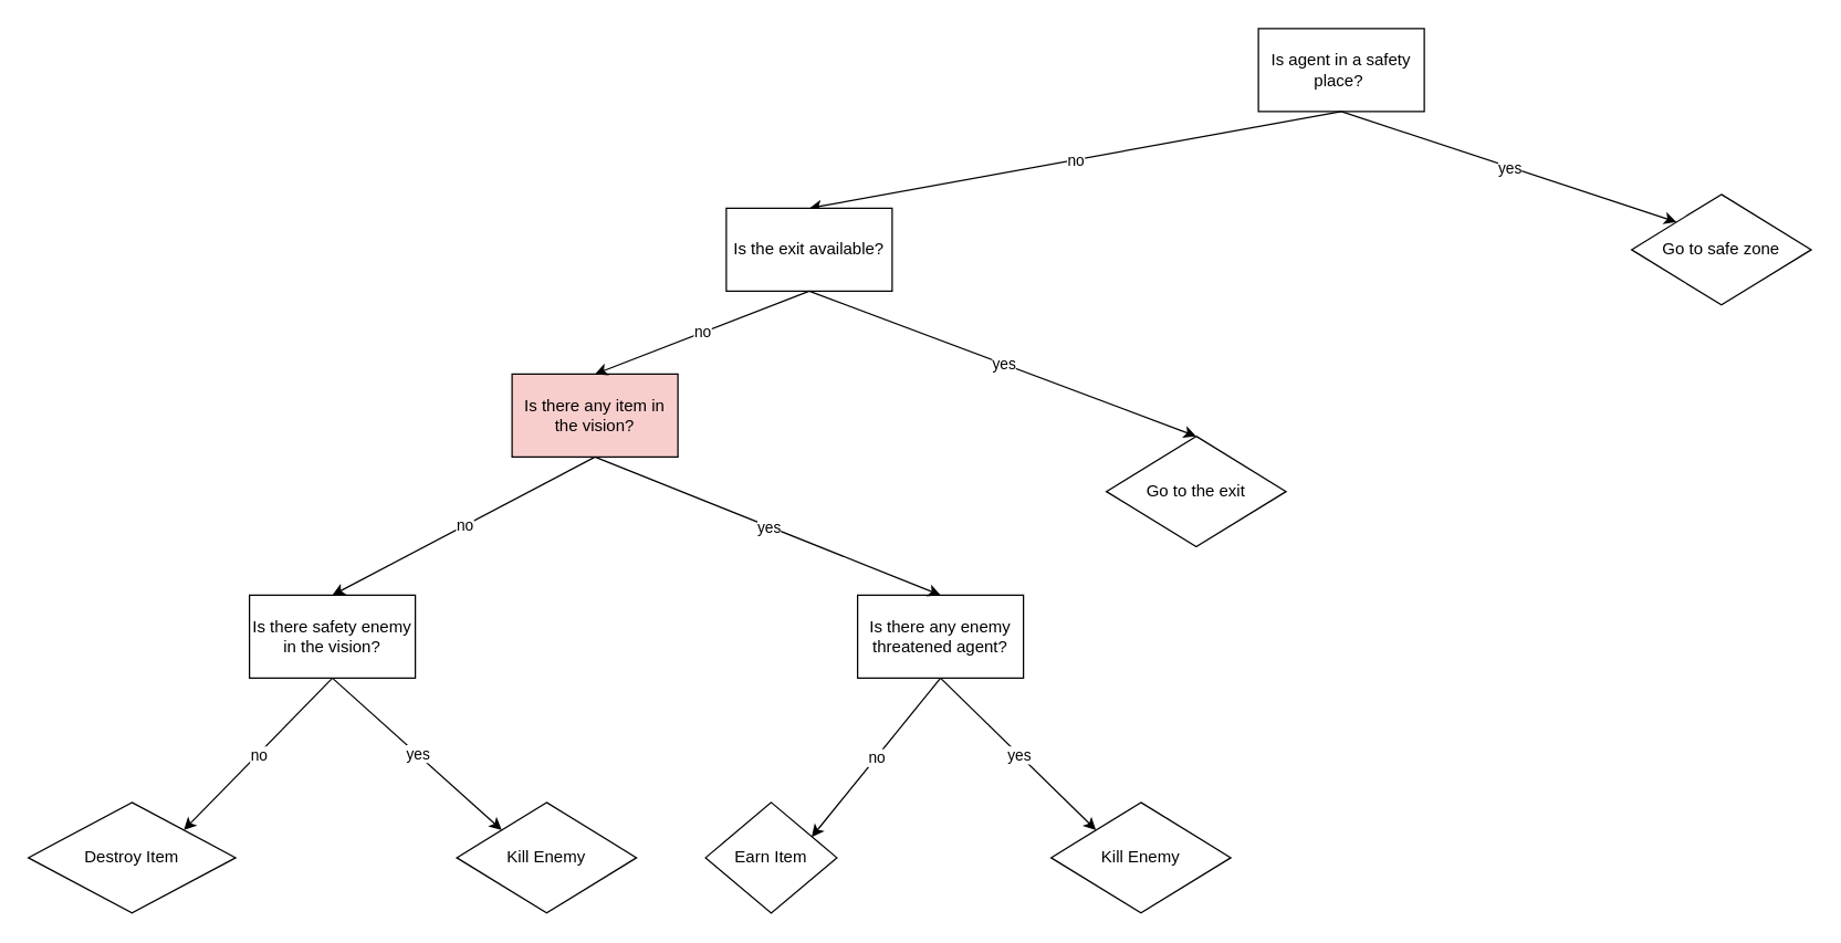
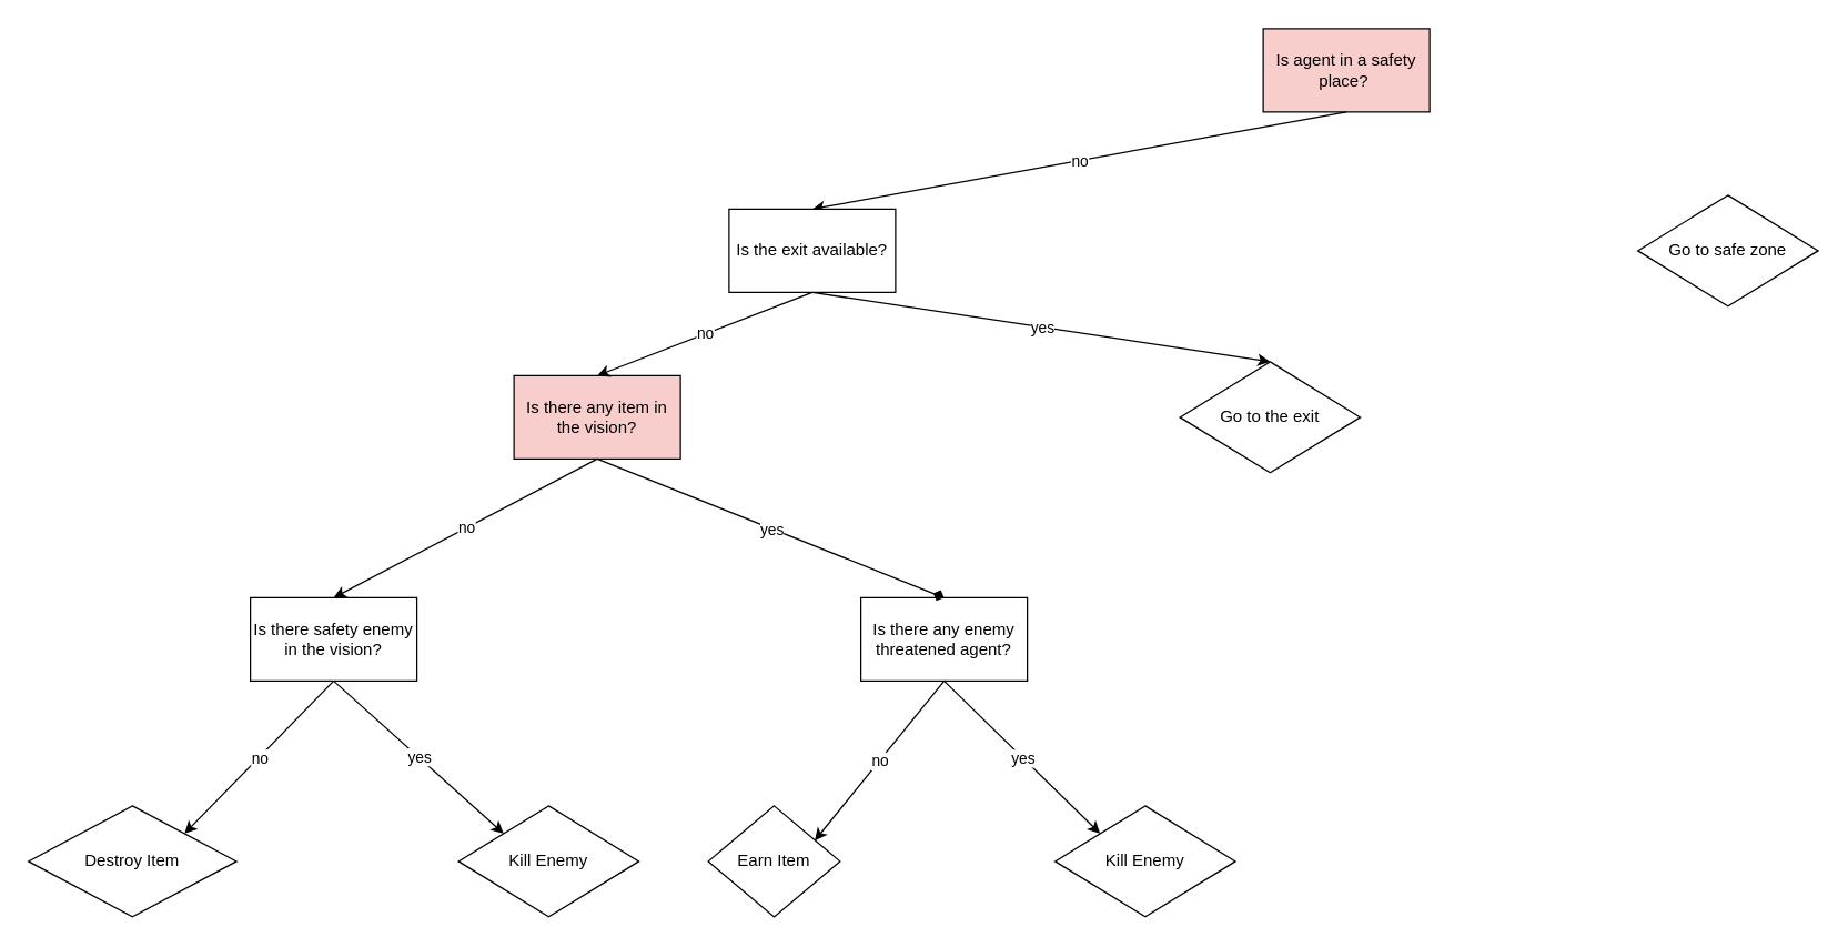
  <mxCell id="0" />
  <mxCell id="1" parent="0" />
- <mxCell id="2" value="Is agent in a safety place?&amp;nbsp;" style="rounded=0;whiteSpace=wrap;html=1;" vertex="1" parent="1"><mxGeometry x="910" y="20" width="120" height="60" as="geometry" /></mxCell>
+ <mxCell id="2" value="Is agent in a safety place?&amp;nbsp;" style="rounded=0;whiteSpace=wrap;html=1;fillColor=#f8cecc;" vertex="1" parent="1"><mxGeometry x="910" y="20" width="120" height="60" as="geometry" /></mxCell>
  <mxCell id="3" value="Go to safe zone" style="rhombus;whiteSpace=wrap;html=1;" vertex="1" parent="1"><mxGeometry x="1180" y="140" width="130" height="80" as="geometry" /></mxCell>
- <mxCell id="4" value="" style="endArrow=classic;html=1;entryX=0;entryY=0;entryDx=0;entryDy=0;exitX=0.5;exitY=1;exitDx=0;exitDy=0;" edge="1" parent="1" source="2" target="3"><mxGeometry relative="1" as="geometry"><mxPoint x="930" y="200" as="sourcePoint" /><mxPoint x="950" y="400" as="targetPoint" /></mxGeometry></mxCell>
- <mxCell id="5" value="yes" style="edgeLabel;resizable=0;html=1;align=center;verticalAlign=middle;" connectable="0" vertex="1" parent="4"><mxGeometry relative="1" as="geometry" /></mxCell>
  <mxCell id="6" value="Is there any item in the vision?" style="rounded=0;whiteSpace=wrap;html=1;fillColor=#f8cecc;" vertex="1" parent="1"><mxGeometry x="370" y="270" width="120" height="60" as="geometry" /></mxCell>
  <mxCell id="7" value="" style="endArrow=classic;html=1;exitX=0.5;exitY=1;exitDx=0;exitDy=0;entryX=0.5;entryY=0;entryDx=0;entryDy=0;" edge="1" parent="1" source="2" target="27"><mxGeometry relative="1" as="geometry"><mxPoint x="850" y="400" as="sourcePoint" /><mxPoint x="690" y="120" as="targetPoint" /></mxGeometry></mxCell>
  <mxCell id="8" value="no" style="edgeLabel;resizable=0;html=1;align=center;verticalAlign=middle;" connectable="0" vertex="1" parent="7"><mxGeometry relative="1" as="geometry" /></mxCell>
  <mxCell id="9" value="Is there safety enemy in the vision?" style="rounded=0;whiteSpace=wrap;html=1;" vertex="1" parent="1"><mxGeometry x="180" y="430" width="120" height="60" as="geometry" /></mxCell>
  <mxCell id="10" value="Kill Enemy" style="rhombus;whiteSpace=wrap;html=1;" vertex="1" parent="1"><mxGeometry x="330" y="580" width="130" height="80" as="geometry" /></mxCell>
  <mxCell id="11" value="Destroy Item" style="rhombus;whiteSpace=wrap;html=1;" vertex="1" parent="1"><mxGeometry x="20" y="580" width="150" height="80" as="geometry" /></mxCell>
  <mxCell id="12" value="" style="endArrow=classic;html=1;entryX=1;entryY=0;entryDx=0;entryDy=0;exitX=0.5;exitY=1;exitDx=0;exitDy=0;" edge="1" parent="1" source="9" target="11"><mxGeometry relative="1" as="geometry"><mxPoint x="690" y="400" as="sourcePoint" /><mxPoint x="790" y="400" as="targetPoint" /></mxGeometry></mxCell>
  <mxCell id="13" value="no" style="edgeLabel;resizable=0;html=1;align=center;verticalAlign=middle;" connectable="0" vertex="1" parent="12"><mxGeometry relative="1" as="geometry" /></mxCell>
  <mxCell id="14" value="" style="endArrow=classic;html=1;fontSize=11;entryX=0;entryY=0;entryDx=0;entryDy=0;exitX=0.5;exitY=1;exitDx=0;exitDy=0;" edge="1" parent="1" source="9" target="10"><mxGeometry relative="1" as="geometry"><mxPoint x="690" y="400" as="sourcePoint" /><mxPoint x="790" y="400" as="targetPoint" /></mxGeometry></mxCell>
  <mxCell id="15" value="yes" style="edgeLabel;resizable=0;html=1;align=center;verticalAlign=middle;" connectable="0" vertex="1" parent="14"><mxGeometry relative="1" as="geometry" /></mxCell>
  <mxCell id="16" value="" style="endArrow=classic;html=1;fontSize=11;entryX=0.5;entryY=0;entryDx=0;entryDy=0;exitX=0.5;exitY=1;exitDx=0;exitDy=0;" edge="1" parent="1" source="6" target="9"><mxGeometry relative="1" as="geometry"><mxPoint x="690" y="400" as="sourcePoint" /><mxPoint x="790" y="400" as="targetPoint" /></mxGeometry></mxCell>
  <mxCell id="17" value="no" style="edgeLabel;resizable=0;html=1;align=center;verticalAlign=middle;" connectable="0" vertex="1" parent="16"><mxGeometry relative="1" as="geometry" /></mxCell>
  <mxCell id="18" value="Is there any enemy threatened agent?" style="rounded=0;whiteSpace=wrap;html=1;" vertex="1" parent="1"><mxGeometry x="620" y="430" width="120" height="60" as="geometry" /></mxCell>
- <mxCell id="19" value="" style="endArrow=classic;html=1;fontSize=11;exitX=0.5;exitY=1;exitDx=0;exitDy=0;entryX=0.5;entryY=0;entryDx=0;entryDy=0;" edge="1" parent="1" source="6" target="18"><mxGeometry relative="1" as="geometry"><mxPoint x="690" y="400" as="sourcePoint" /><mxPoint x="790" y="400" as="targetPoint" /></mxGeometry></mxCell>
+ <mxCell id="19" value="" style="endArrow=diamond;html=1;fontSize=11;exitX=0.5;exitY=1;exitDx=0;exitDy=0;entryX=0.5;entryY=0;entryDx=0;entryDy=0;" edge="1" parent="1" source="6" target="18"><mxGeometry relative="1" as="geometry"><mxPoint x="690" y="400" as="sourcePoint" /><mxPoint x="790" y="400" as="targetPoint" /></mxGeometry></mxCell>
  <mxCell id="20" value="yes" style="edgeLabel;resizable=0;html=1;align=center;verticalAlign=middle;" connectable="0" vertex="1" parent="19"><mxGeometry relative="1" as="geometry" /></mxCell>
  <mxCell id="21" value="Kill Enemy" style="rhombus;whiteSpace=wrap;html=1;" vertex="1" parent="1"><mxGeometry x="760" y="580" width="130" height="80" as="geometry" /></mxCell>
  <mxCell id="22" value="Earn Item" style="rhombus;whiteSpace=wrap;html=1;" vertex="1" parent="1"><mxGeometry x="510" y="580" width="95" height="80" as="geometry" /></mxCell>
  <mxCell id="23" value="" style="endArrow=classic;html=1;fontSize=11;entryX=0.808;entryY=0.313;entryDx=0;entryDy=0;entryPerimeter=0;exitX=0.5;exitY=1;exitDx=0;exitDy=0;" edge="1" parent="1" source="18" target="22"><mxGeometry relative="1" as="geometry"><mxPoint x="690" y="390" as="sourcePoint" /><mxPoint x="790" y="390" as="targetPoint" /></mxGeometry></mxCell>
  <mxCell id="24" value="no" style="edgeLabel;resizable=0;html=1;align=center;verticalAlign=middle;" connectable="0" vertex="1" parent="23"><mxGeometry relative="1" as="geometry" /></mxCell>
  <mxCell id="25" value="" style="endArrow=classic;html=1;fontSize=11;entryX=0;entryY=0;entryDx=0;entryDy=0;exitX=0.5;exitY=1;exitDx=0;exitDy=0;" edge="1" parent="1" source="18" target="21"><mxGeometry relative="1" as="geometry"><mxPoint x="520" y="410" as="sourcePoint" /><mxPoint x="642.5" y="520" as="targetPoint" /></mxGeometry></mxCell>
  <mxCell id="26" value="yes" style="edgeLabel;resizable=0;html=1;align=center;verticalAlign=middle;" connectable="0" vertex="1" parent="25"><mxGeometry relative="1" as="geometry" /></mxCell>
  <mxCell id="27" value="Is the exit available?" style="rounded=0;whiteSpace=wrap;html=1;fontSize=12;" vertex="1" parent="1"><mxGeometry x="525" y="150" width="120" height="60" as="geometry" /></mxCell>
  <mxCell id="28" value="" style="endArrow=classic;html=1;exitX=0.5;exitY=1;exitDx=0;exitDy=0;entryX=0.5;entryY=0;entryDx=0;entryDy=0;" edge="1" parent="1" source="27" target="32"><mxGeometry relative="1" as="geometry"><mxPoint x="710" y="210" as="sourcePoint" /><mxPoint x="920" y="270" as="targetPoint" /></mxGeometry></mxCell>
  <mxCell id="29" value="yes" style="edgeLabel;resizable=0;html=1;align=center;verticalAlign=middle;" connectable="0" vertex="1" parent="28"><mxGeometry relative="1" as="geometry" /></mxCell>
  <mxCell id="30" value="" style="endArrow=classic;html=1;fontSize=11;entryX=0.5;entryY=0;entryDx=0;entryDy=0;exitX=0.5;exitY=1;exitDx=0;exitDy=0;" edge="1" parent="1" source="27" target="6"><mxGeometry relative="1" as="geometry"><mxPoint x="640" y="260" as="sourcePoint" /><mxPoint x="460" y="310" as="targetPoint" /></mxGeometry></mxCell>
  <mxCell id="31" value="no" style="edgeLabel;resizable=0;html=1;align=center;verticalAlign=middle;" connectable="0" vertex="1" parent="30"><mxGeometry relative="1" as="geometry" /></mxCell>
- <mxCell id="32" value="Go to the exit" style="rhombus;whiteSpace=wrap;html=1;" vertex="1" parent="1"><mxGeometry x="800" y="315" width="130" height="80" as="geometry" /></mxCell>
+ <mxCell id="32" value="Go to the exit" style="rhombus;whiteSpace=wrap;html=1;" vertex="1" parent="1"><mxGeometry x="850" y="260" width="130" height="80" as="geometry" /></mxCell>
